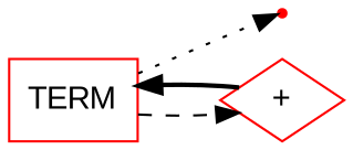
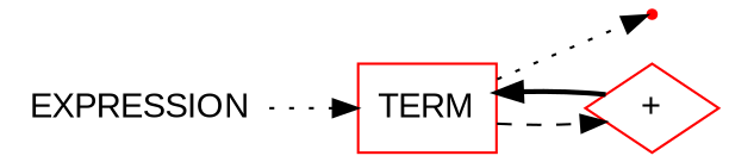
  digraph {
    rankdir=LR
    node [fontname=Arial color=red]
    edge [style=dotted]
+   n1 [label=EXPRESSION shape=plaintext color=black]
    n2 [label=TERM shape=box]
    end [shape=point]
    n4 [label="+" shape=diamond]
+   n1 -> n2
    n2 -> end
    n2 -> n4 [style=dashed]
    n4 -> n2 [style=bold]
  }
